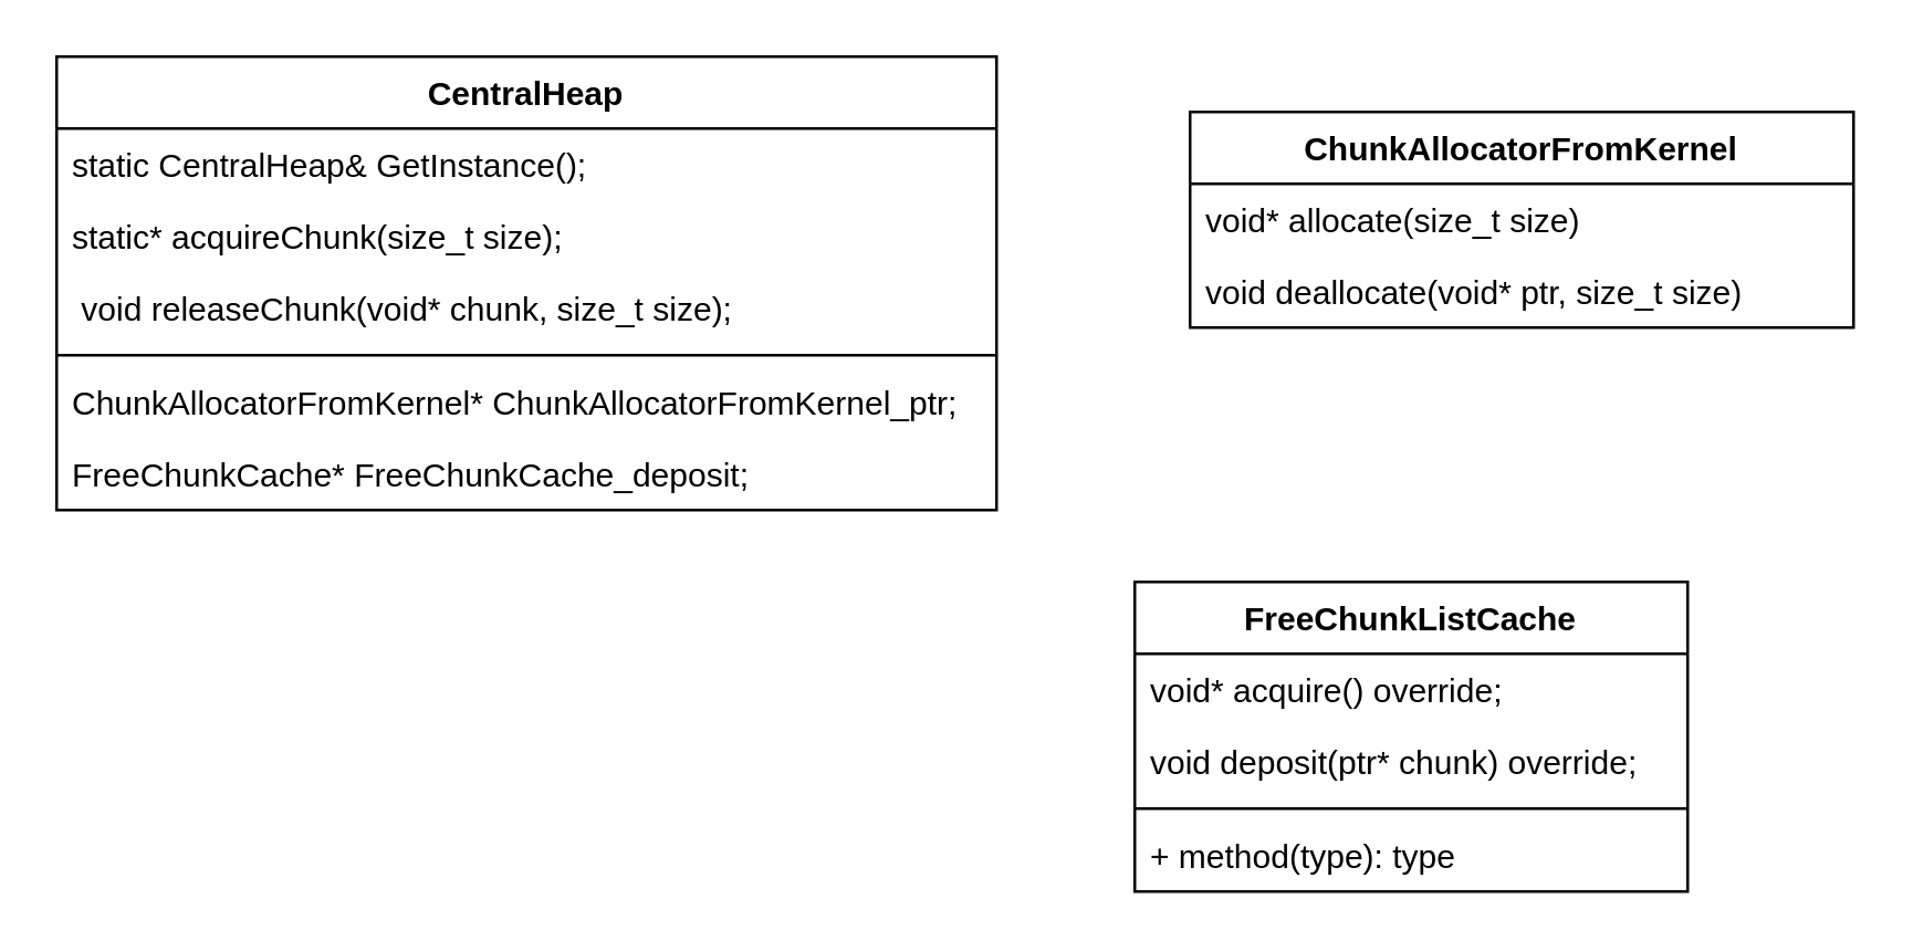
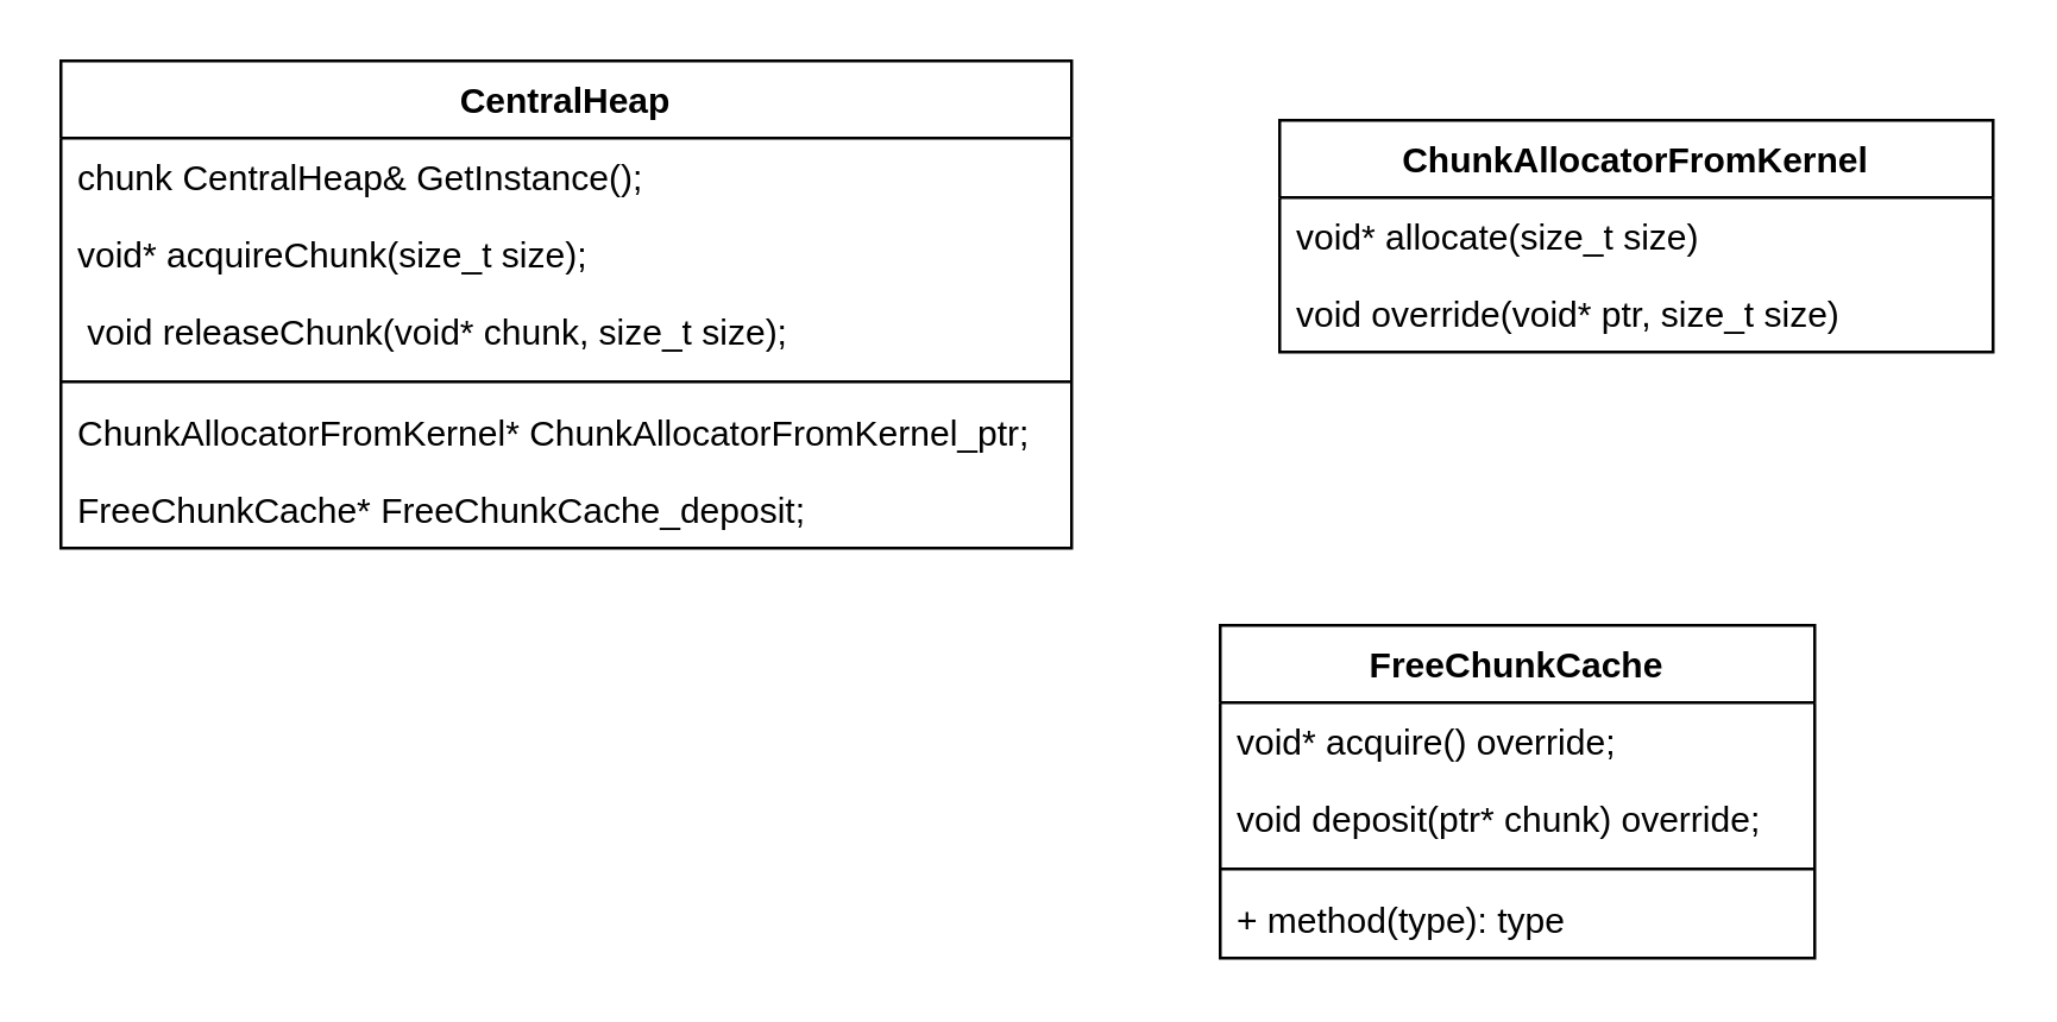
  <mxCell id="0" />
  <mxCell id="1" parent="0" />
  <mxCell id="2" value="&lt;div&gt;CentralHeap&lt;/div&gt;" style="swimlane;fontStyle=1;align=center;verticalAlign=top;childLayout=stackLayout;horizontal=1;startSize=26;horizontalStack=0;resizeParent=1;resizeParentMax=0;resizeLast=0;collapsible=1;marginBottom=0;whiteSpace=wrap;html=1;" vertex="1" parent="1"><mxGeometry x="20" y="20" width="340" height="164" as="geometry" /></mxCell>
- <mxCell id="3" value="static CentralHeap&amp;amp; GetInstance();" style="text;strokeColor=none;fillColor=none;align=left;verticalAlign=top;spacingLeft=4;spacingRight=4;overflow=hidden;rotatable=0;points=[[0,0.5],[1,0.5]];portConstraint=eastwest;whiteSpace=wrap;html=1;" vertex="1" parent="2"><mxGeometry y="26" width="340" height="26" as="geometry" /></mxCell>
- <mxCell id="4" value="static* acquireChunk(size_t size);" style="text;strokeColor=none;fillColor=none;align=left;verticalAlign=top;spacingLeft=4;spacingRight=4;overflow=hidden;rotatable=0;points=[[0,0.5],[1,0.5]];portConstraint=eastwest;whiteSpace=wrap;html=1;" vertex="1" parent="2"><mxGeometry y="52" width="340" height="26" as="geometry" /></mxCell>
+ <mxCell id="3" value="chunk CentralHeap&amp;amp; GetInstance();" style="text;strokeColor=none;fillColor=none;align=left;verticalAlign=top;spacingLeft=4;spacingRight=4;overflow=hidden;rotatable=0;points=[[0,0.5],[1,0.5]];portConstraint=eastwest;whiteSpace=wrap;html=1;" vertex="1" parent="2"><mxGeometry y="26" width="340" height="26" as="geometry" /></mxCell>
+ <mxCell id="4" value="void* acquireChunk(size_t size);" style="text;strokeColor=none;fillColor=none;align=left;verticalAlign=top;spacingLeft=4;spacingRight=4;overflow=hidden;rotatable=0;points=[[0,0.5],[1,0.5]];portConstraint=eastwest;whiteSpace=wrap;html=1;" vertex="1" parent="2"><mxGeometry y="52" width="340" height="26" as="geometry" /></mxCell>
  <mxCell id="5" value="&amp;nbsp;void releaseChunk(void* chunk, size_t size);" style="text;strokeColor=none;fillColor=none;align=left;verticalAlign=top;spacingLeft=4;spacingRight=4;overflow=hidden;rotatable=0;points=[[0,0.5],[1,0.5]];portConstraint=eastwest;whiteSpace=wrap;html=1;" vertex="1" parent="2"><mxGeometry y="78" width="340" height="26" as="geometry" /></mxCell>
  <mxCell id="6" value="" style="line;strokeWidth=1;fillColor=none;align=left;verticalAlign=middle;spacingTop=-1;spacingLeft=3;spacingRight=3;rotatable=0;labelPosition=right;points=[];portConstraint=eastwest;strokeColor=inherit;" vertex="1" parent="2"><mxGeometry y="104" width="340" height="8" as="geometry" /></mxCell>
  <mxCell id="7" value="ChunkAllocatorFromKernel* ChunkAllocatorFromKernel_ptr;" style="text;strokeColor=none;fillColor=none;align=left;verticalAlign=top;spacingLeft=4;spacingRight=4;overflow=hidden;rotatable=0;points=[[0,0.5],[1,0.5]];portConstraint=eastwest;whiteSpace=wrap;html=1;" vertex="1" parent="2"><mxGeometry y="112" width="340" height="26" as="geometry" /></mxCell>
  <mxCell id="8" value="FreeChunkCache* FreeChunkCache_deposit;" style="text;strokeColor=none;fillColor=none;align=left;verticalAlign=top;spacingLeft=4;spacingRight=4;overflow=hidden;rotatable=0;points=[[0,0.5],[1,0.5]];portConstraint=eastwest;whiteSpace=wrap;html=1;" vertex="1" parent="2"><mxGeometry y="138" width="340" height="26" as="geometry" /></mxCell>
  <mxCell id="9" value="ChunkAllocatorFromKernel" style="swimlane;fontStyle=1;align=center;verticalAlign=top;childLayout=stackLayout;horizontal=1;startSize=26;horizontalStack=0;resizeParent=1;resizeParentMax=0;resizeLast=0;collapsible=1;marginBottom=0;whiteSpace=wrap;html=1;" vertex="1" parent="1"><mxGeometry x="430" y="40" width="240" height="78" as="geometry" /></mxCell>
  <mxCell id="10" value="void* allocate(size_t size)" style="text;strokeColor=none;fillColor=none;align=left;verticalAlign=top;spacingLeft=4;spacingRight=4;overflow=hidden;rotatable=0;points=[[0,0.5],[1,0.5]];portConstraint=eastwest;whiteSpace=wrap;html=1;" vertex="1" parent="9"><mxGeometry y="26" width="240" height="26" as="geometry" /></mxCell>
- <mxCell id="11" value="void deallocate(void* ptr, size_t size)" style="text;strokeColor=none;fillColor=none;align=left;verticalAlign=top;spacingLeft=4;spacingRight=4;overflow=hidden;rotatable=0;points=[[0,0.5],[1,0.5]];portConstraint=eastwest;whiteSpace=wrap;html=1;" vertex="1" parent="9"><mxGeometry y="52" width="240" height="26" as="geometry" /></mxCell>
- <mxCell id="12" value="FreeChunkListCache" style="swimlane;fontStyle=1;align=center;verticalAlign=top;childLayout=stackLayout;horizontal=1;startSize=26;horizontalStack=0;resizeParent=1;resizeParentMax=0;resizeLast=0;collapsible=1;marginBottom=0;whiteSpace=wrap;html=1;" vertex="1" parent="1"><mxGeometry x="410" y="210" width="200" height="112" as="geometry" /></mxCell>
+ <mxCell id="11" value="void override(void* ptr, size_t size)" style="text;strokeColor=none;fillColor=none;align=left;verticalAlign=top;spacingLeft=4;spacingRight=4;overflow=hidden;rotatable=0;points=[[0,0.5],[1,0.5]];portConstraint=eastwest;whiteSpace=wrap;html=1;" vertex="1" parent="9"><mxGeometry y="52" width="240" height="26" as="geometry" /></mxCell>
+ <mxCell id="12" value="FreeChunkCache" style="swimlane;fontStyle=1;align=center;verticalAlign=top;childLayout=stackLayout;horizontal=1;startSize=26;horizontalStack=0;resizeParent=1;resizeParentMax=0;resizeLast=0;collapsible=1;marginBottom=0;whiteSpace=wrap;html=1;" vertex="1" parent="1"><mxGeometry x="410" y="210" width="200" height="112" as="geometry" /></mxCell>
  <mxCell id="13" value="void* acquire() override;" style="text;strokeColor=none;fillColor=none;align=left;verticalAlign=top;spacingLeft=4;spacingRight=4;overflow=hidden;rotatable=0;points=[[0,0.5],[1,0.5]];portConstraint=eastwest;whiteSpace=wrap;html=1;" vertex="1" parent="12"><mxGeometry y="26" width="200" height="26" as="geometry" /></mxCell>
  <mxCell id="14" value="void deposit(ptr* chunk) override;" style="text;strokeColor=none;fillColor=none;align=left;verticalAlign=top;spacingLeft=4;spacingRight=4;overflow=hidden;rotatable=0;points=[[0,0.5],[1,0.5]];portConstraint=eastwest;whiteSpace=wrap;html=1;" vertex="1" parent="12"><mxGeometry y="52" width="200" height="26" as="geometry" /></mxCell>
  <mxCell id="15" value="" style="line;strokeWidth=1;fillColor=none;align=left;verticalAlign=middle;spacingTop=-1;spacingLeft=3;spacingRight=3;rotatable=0;labelPosition=right;points=[];portConstraint=eastwest;strokeColor=inherit;" vertex="1" parent="12"><mxGeometry y="78" width="200" height="8" as="geometry" /></mxCell>
  <mxCell id="16" value="+ method(type): type" style="text;strokeColor=none;fillColor=none;align=left;verticalAlign=top;spacingLeft=4;spacingRight=4;overflow=hidden;rotatable=0;points=[[0,0.5],[1,0.5]];portConstraint=eastwest;whiteSpace=wrap;html=1;" vertex="1" parent="12"><mxGeometry y="86" width="200" height="26" as="geometry" /></mxCell>
